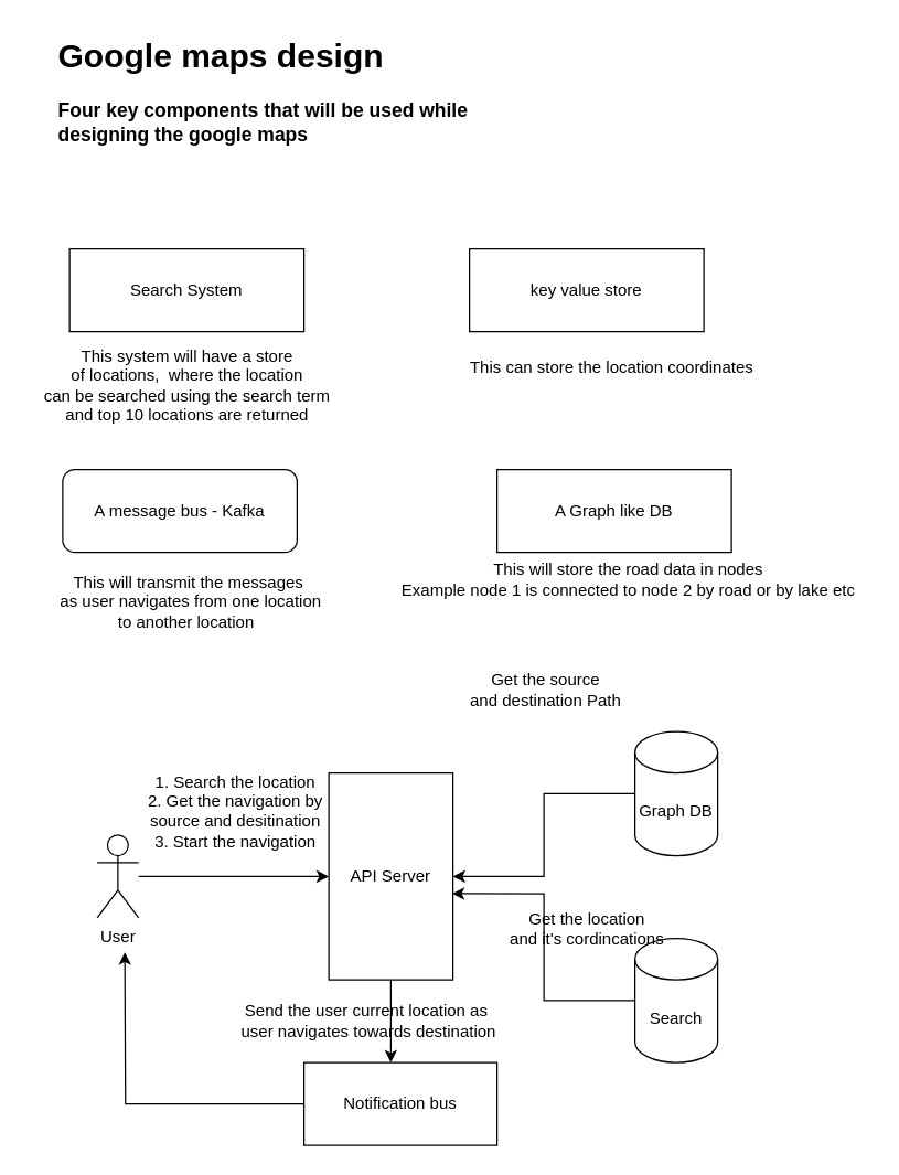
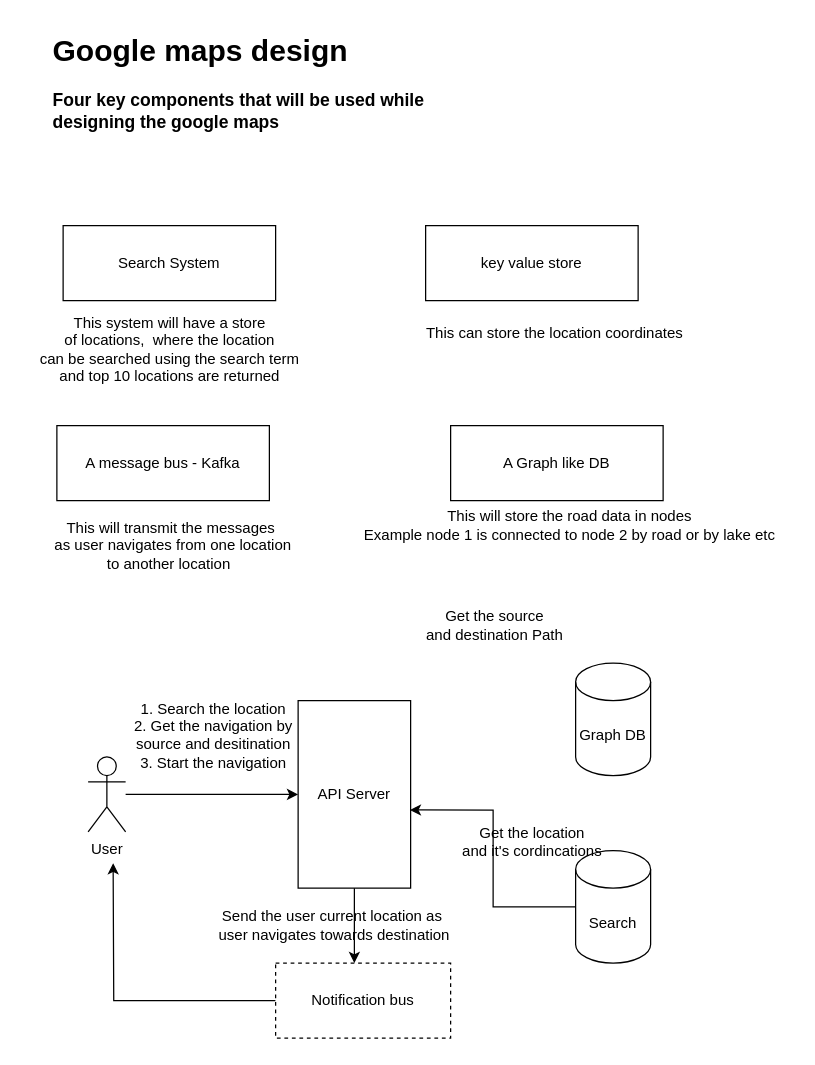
  <mxCell id="0" />
  <mxCell id="1" parent="0" />
  <mxCell id="2" value="&lt;h1 style=&quot;margin-top: 0px;&quot;&gt;Google maps design&lt;/h1&gt;&lt;p&gt;&lt;b&gt;&lt;font style=&quot;font-size: 14px;&quot;&gt;Four key components that will be used while designing the google maps&lt;/font&gt;&lt;/b&gt;&lt;/p&gt;" style="text;html=1;whiteSpace=wrap;overflow=hidden;rounded=0;" vertex="1" parent="1"><mxGeometry x="40" y="20" width="310" height="100" as="geometry" /></mxCell>
  <mxCell id="3" value="Search System" style="rounded=0;whiteSpace=wrap;html=1;" vertex="1" parent="1"><mxGeometry x="50" y="180" width="170" height="60" as="geometry" /></mxCell>
  <mxCell id="4" value="This system will have a store&lt;div&gt;of locations,&amp;nbsp;&amp;nbsp;&lt;span style=&quot;background-color: initial;&quot;&gt;where the location&lt;/span&gt;&lt;/div&gt;&lt;div&gt;&lt;span style=&quot;background-color: initial;&quot;&gt;can be searched&amp;nbsp;&lt;/span&gt;&lt;span style=&quot;background-color: initial;&quot;&gt;using the search term&lt;/span&gt;&lt;/div&gt;&lt;div&gt;&lt;span style=&quot;background-color: initial;&quot;&gt;and top 10 locations are returned&lt;/span&gt;&lt;/div&gt;" style="text;html=1;align=center;verticalAlign=middle;resizable=0;points=[];autosize=1;strokeColor=none;fillColor=none;" vertex="1" parent="1"><mxGeometry x="20" y="244" width="230" height="70" as="geometry" /></mxCell>
  <mxCell id="5" value="key value store" style="rounded=0;whiteSpace=wrap;html=1;" vertex="1" parent="1"><mxGeometry x="340" y="180" width="170" height="60" as="geometry" /></mxCell>
  <mxCell id="6" value="This can store the location&amp;nbsp;&lt;span style=&quot;background-color: initial;&quot;&gt;coordinates&lt;/span&gt;" style="text;html=1;align=center;verticalAlign=middle;resizable=0;points=[];autosize=1;strokeColor=none;fillColor=none;" vertex="1" parent="1"><mxGeometry x="328" y="251" width="230" height="30" as="geometry" /></mxCell>
- <mxCell id="7" value="A message bus - Kafka" style="whiteSpace=wrap;html=1;rounded=1;" vertex="1" parent="1"><mxGeometry x="45" y="340" width="170" height="60" as="geometry" /></mxCell>
+ <mxCell id="7" value="A message bus - Kafka" style="rounded=0;whiteSpace=wrap;html=1;" vertex="1" parent="1"><mxGeometry x="45" y="340" width="170" height="60" as="geometry" /></mxCell>
  <mxCell id="8" value="This will transmit the messages&lt;div&gt;&amp;nbsp;as user navigates from one location&lt;/div&gt;&lt;div&gt;to another location&amp;nbsp;&lt;/div&gt;" style="text;html=1;align=center;verticalAlign=middle;resizable=0;points=[];autosize=1;strokeColor=none;fillColor=none;" vertex="1" parent="1"><mxGeometry x="26" y="406" width="220" height="60" as="geometry" /></mxCell>
  <mxCell id="9" value="A Graph like DB" style="rounded=0;whiteSpace=wrap;html=1;" vertex="1" parent="1"><mxGeometry x="360" y="340" width="170" height="60" as="geometry" /></mxCell>
  <mxCell id="10" value="This will store the road data in nodes&lt;div&gt;Example node 1 is connected to node 2 by road or by lake etc&lt;/div&gt;" style="text;html=1;align=center;verticalAlign=middle;resizable=0;points=[];autosize=1;strokeColor=none;fillColor=none;" vertex="1" parent="1"><mxGeometry x="280" y="400" width="350" height="40" as="geometry" /></mxCell>
  <mxCell id="11" value="API Server" style="rounded=0;whiteSpace=wrap;html=1;" vertex="1" parent="1"><mxGeometry x="238" y="560" width="90" height="150" as="geometry" /></mxCell>
  <mxCell id="12" style="edgeStyle=orthogonalEdgeStyle;rounded=0;orthogonalLoop=1;jettySize=auto;html=1;" edge="1" parent="1" source="13" target="11"><mxGeometry relative="1" as="geometry" /></mxCell>
  <mxCell id="13" value="User" style="shape=umlActor;verticalLabelPosition=bottom;verticalAlign=top;html=1;outlineConnect=0;" vertex="1" parent="1"><mxGeometry x="70" y="605" width="30" height="60" as="geometry" /></mxCell>
- <mxCell id="14" style="edgeStyle=orthogonalEdgeStyle;rounded=0;orthogonalLoop=1;jettySize=auto;html=1;entryX=1;entryY=0.5;entryDx=0;entryDy=0;" edge="1" parent="1" source="15" target="11"><mxGeometry relative="1" as="geometry" /></mxCell>
  <mxCell id="15" value="Graph DB" style="shape=cylinder3;whiteSpace=wrap;html=1;boundedLbl=1;backgroundOutline=1;size=15;" vertex="1" parent="1"><mxGeometry x="460" y="530" width="60" height="90" as="geometry" /></mxCell>
  <mxCell id="16" value="Search" style="shape=cylinder3;whiteSpace=wrap;html=1;boundedLbl=1;backgroundOutline=1;size=15;" vertex="1" parent="1"><mxGeometry x="460" y="680" width="60" height="90" as="geometry" /></mxCell>
  <mxCell id="17" style="edgeStyle=orthogonalEdgeStyle;rounded=0;orthogonalLoop=1;jettySize=auto;html=1;entryX=0.993;entryY=0.583;entryDx=0;entryDy=0;entryPerimeter=0;" edge="1" parent="1" source="16" target="11"><mxGeometry relative="1" as="geometry" /></mxCell>
  <mxCell id="18" style="edgeStyle=orthogonalEdgeStyle;rounded=0;orthogonalLoop=1;jettySize=auto;html=1;" edge="1" parent="1" source="19"><mxGeometry relative="1" as="geometry"><mxPoint x="90" y="690" as="targetPoint" /></mxGeometry></mxCell>
- <mxCell id="19" value="Notification bus" style="rounded=0;whiteSpace=wrap;html=1;" vertex="1" parent="1"><mxGeometry x="220" y="770" width="140" height="60" as="geometry" /></mxCell>
+ <mxCell id="19" value="Notification bus" style="rounded=0;whiteSpace=wrap;html=1;dashed=1;" vertex="1" parent="1"><mxGeometry x="220" y="770" width="140" height="60" as="geometry" /></mxCell>
  <mxCell id="20" style="edgeStyle=orthogonalEdgeStyle;rounded=0;orthogonalLoop=1;jettySize=auto;html=1;entryX=0.45;entryY=0;entryDx=0;entryDy=0;entryPerimeter=0;" edge="1" parent="1" source="11" target="19"><mxGeometry relative="1" as="geometry" /></mxCell>
  <mxCell id="21" value="1. Search the location&lt;div&gt;2. Get the navigation by&lt;/div&gt;&lt;div&gt;source and desitination&lt;/div&gt;&lt;div&gt;3. Start the navigation&lt;/div&gt;&lt;div&gt;&lt;br&gt;&lt;/div&gt;" style="text;html=1;align=center;verticalAlign=middle;resizable=0;points=[];autosize=1;strokeColor=none;fillColor=none;" vertex="1" parent="1"><mxGeometry x="95" y="550" width="150" height="90" as="geometry" /></mxCell>
  <mxCell id="22" value="Get the location&lt;div&gt;and it's cordincations&lt;/div&gt;" style="text;html=1;align=center;verticalAlign=middle;resizable=0;points=[];autosize=1;strokeColor=none;fillColor=none;" vertex="1" parent="1"><mxGeometry x="355" y="653" width="140" height="40" as="geometry" /></mxCell>
  <mxCell id="23" value="Get the source&lt;div&gt;and destination Path&lt;/div&gt;" style="text;html=1;align=center;verticalAlign=middle;resizable=0;points=[];autosize=1;strokeColor=none;fillColor=none;" vertex="1" parent="1"><mxGeometry x="330" y="480" width="130" height="40" as="geometry" /></mxCell>
  <mxCell id="24" value="Send the user current location as&lt;div&gt;&amp;nbsp;user navigates towards destination&lt;/div&gt;" style="text;html=1;align=center;verticalAlign=middle;resizable=0;points=[];autosize=1;strokeColor=none;fillColor=none;" vertex="1" parent="1"><mxGeometry x="160" y="720" width="210" height="40" as="geometry" /></mxCell>
